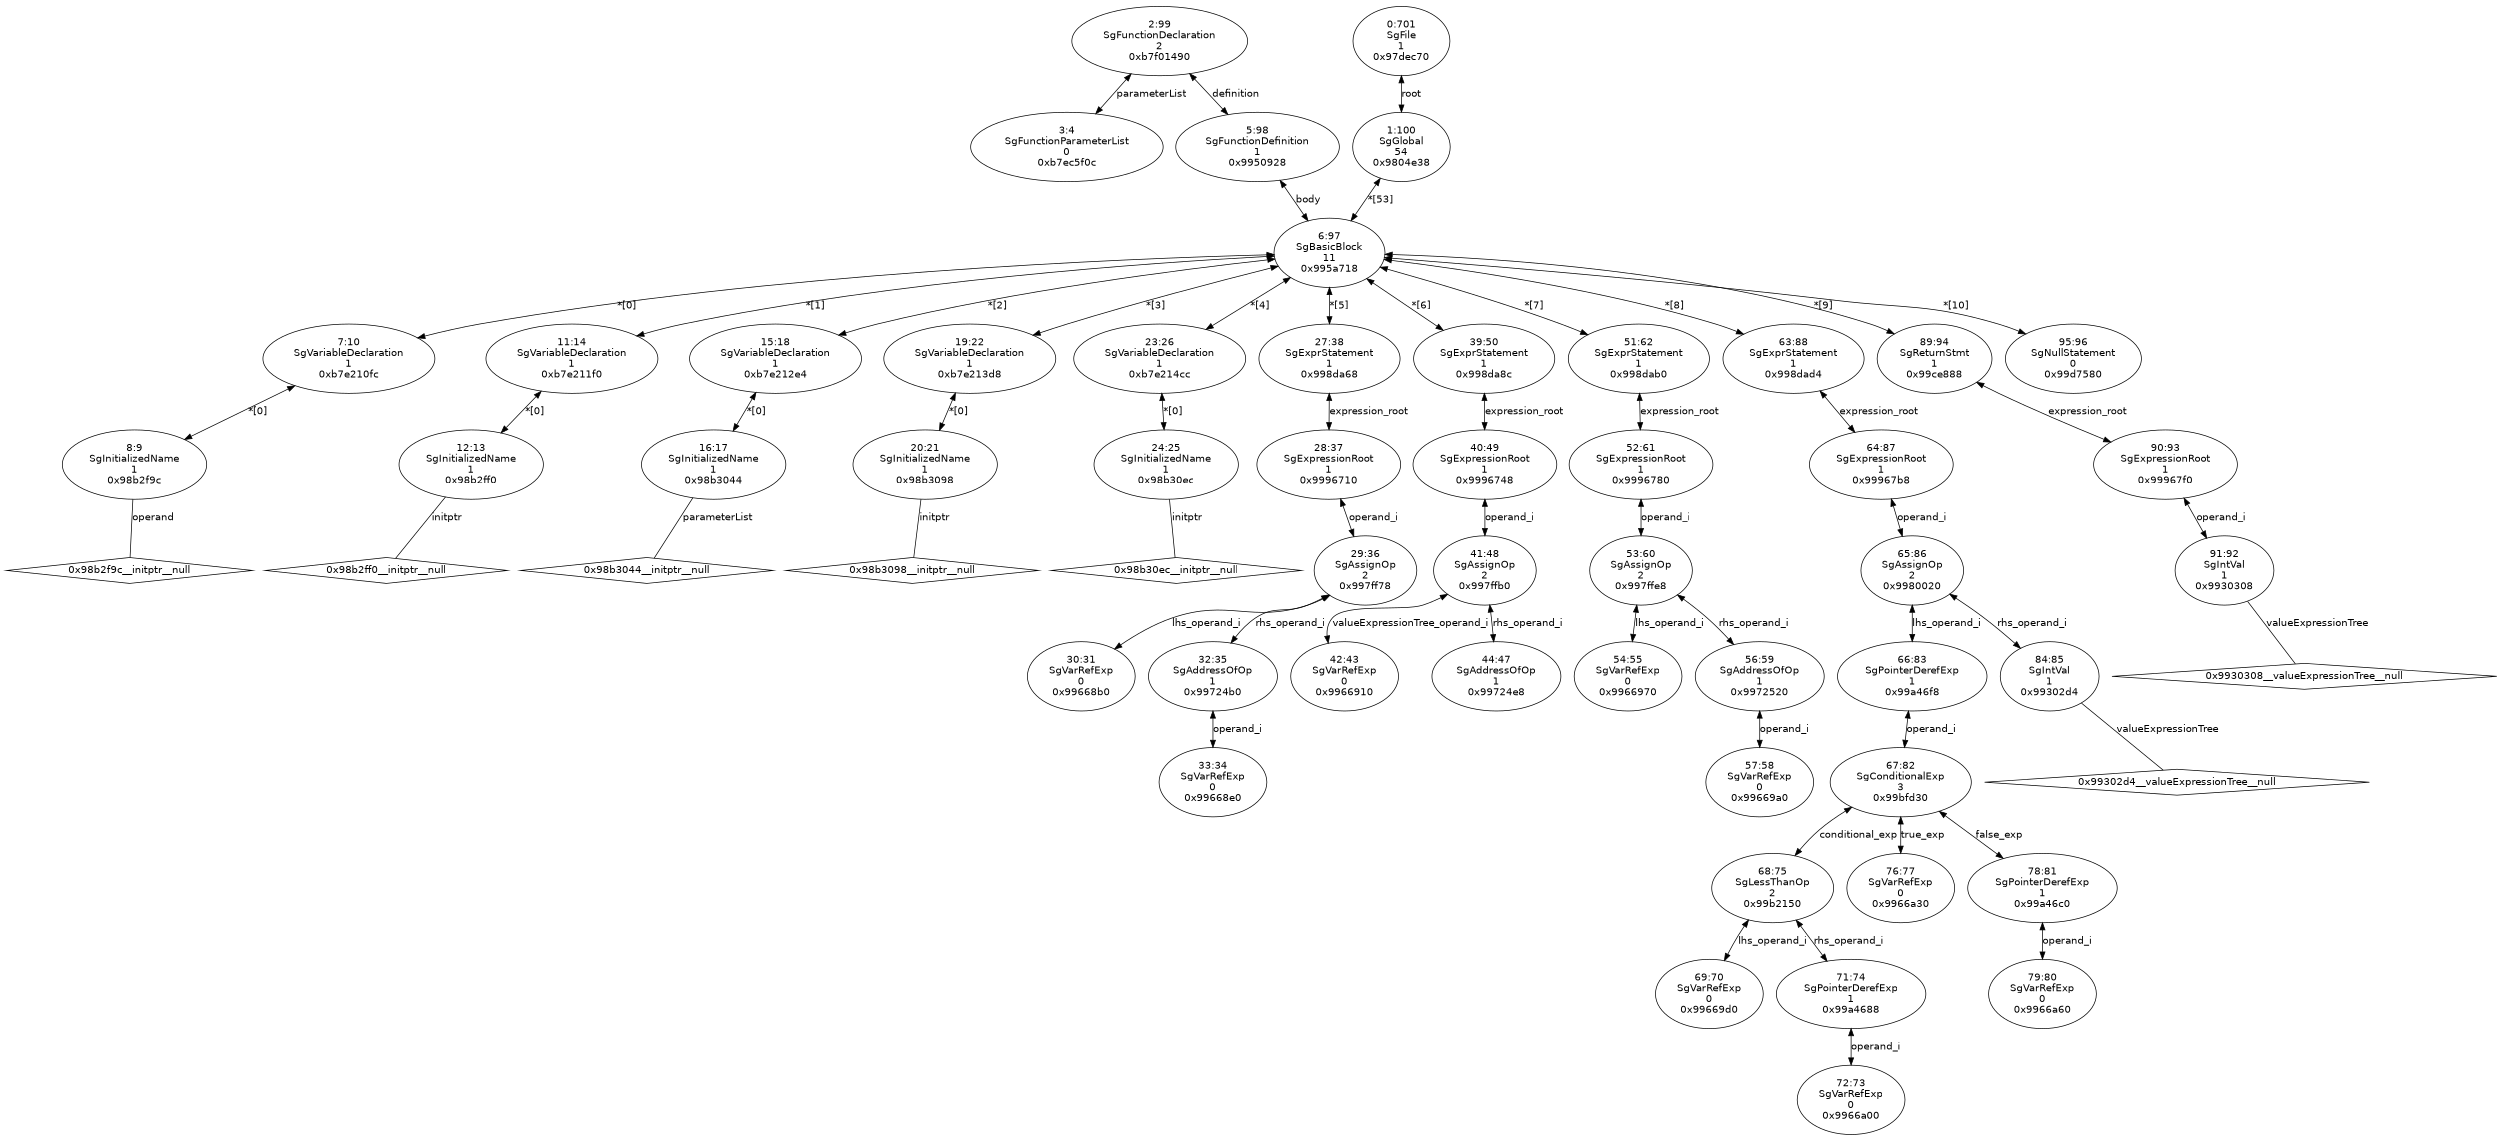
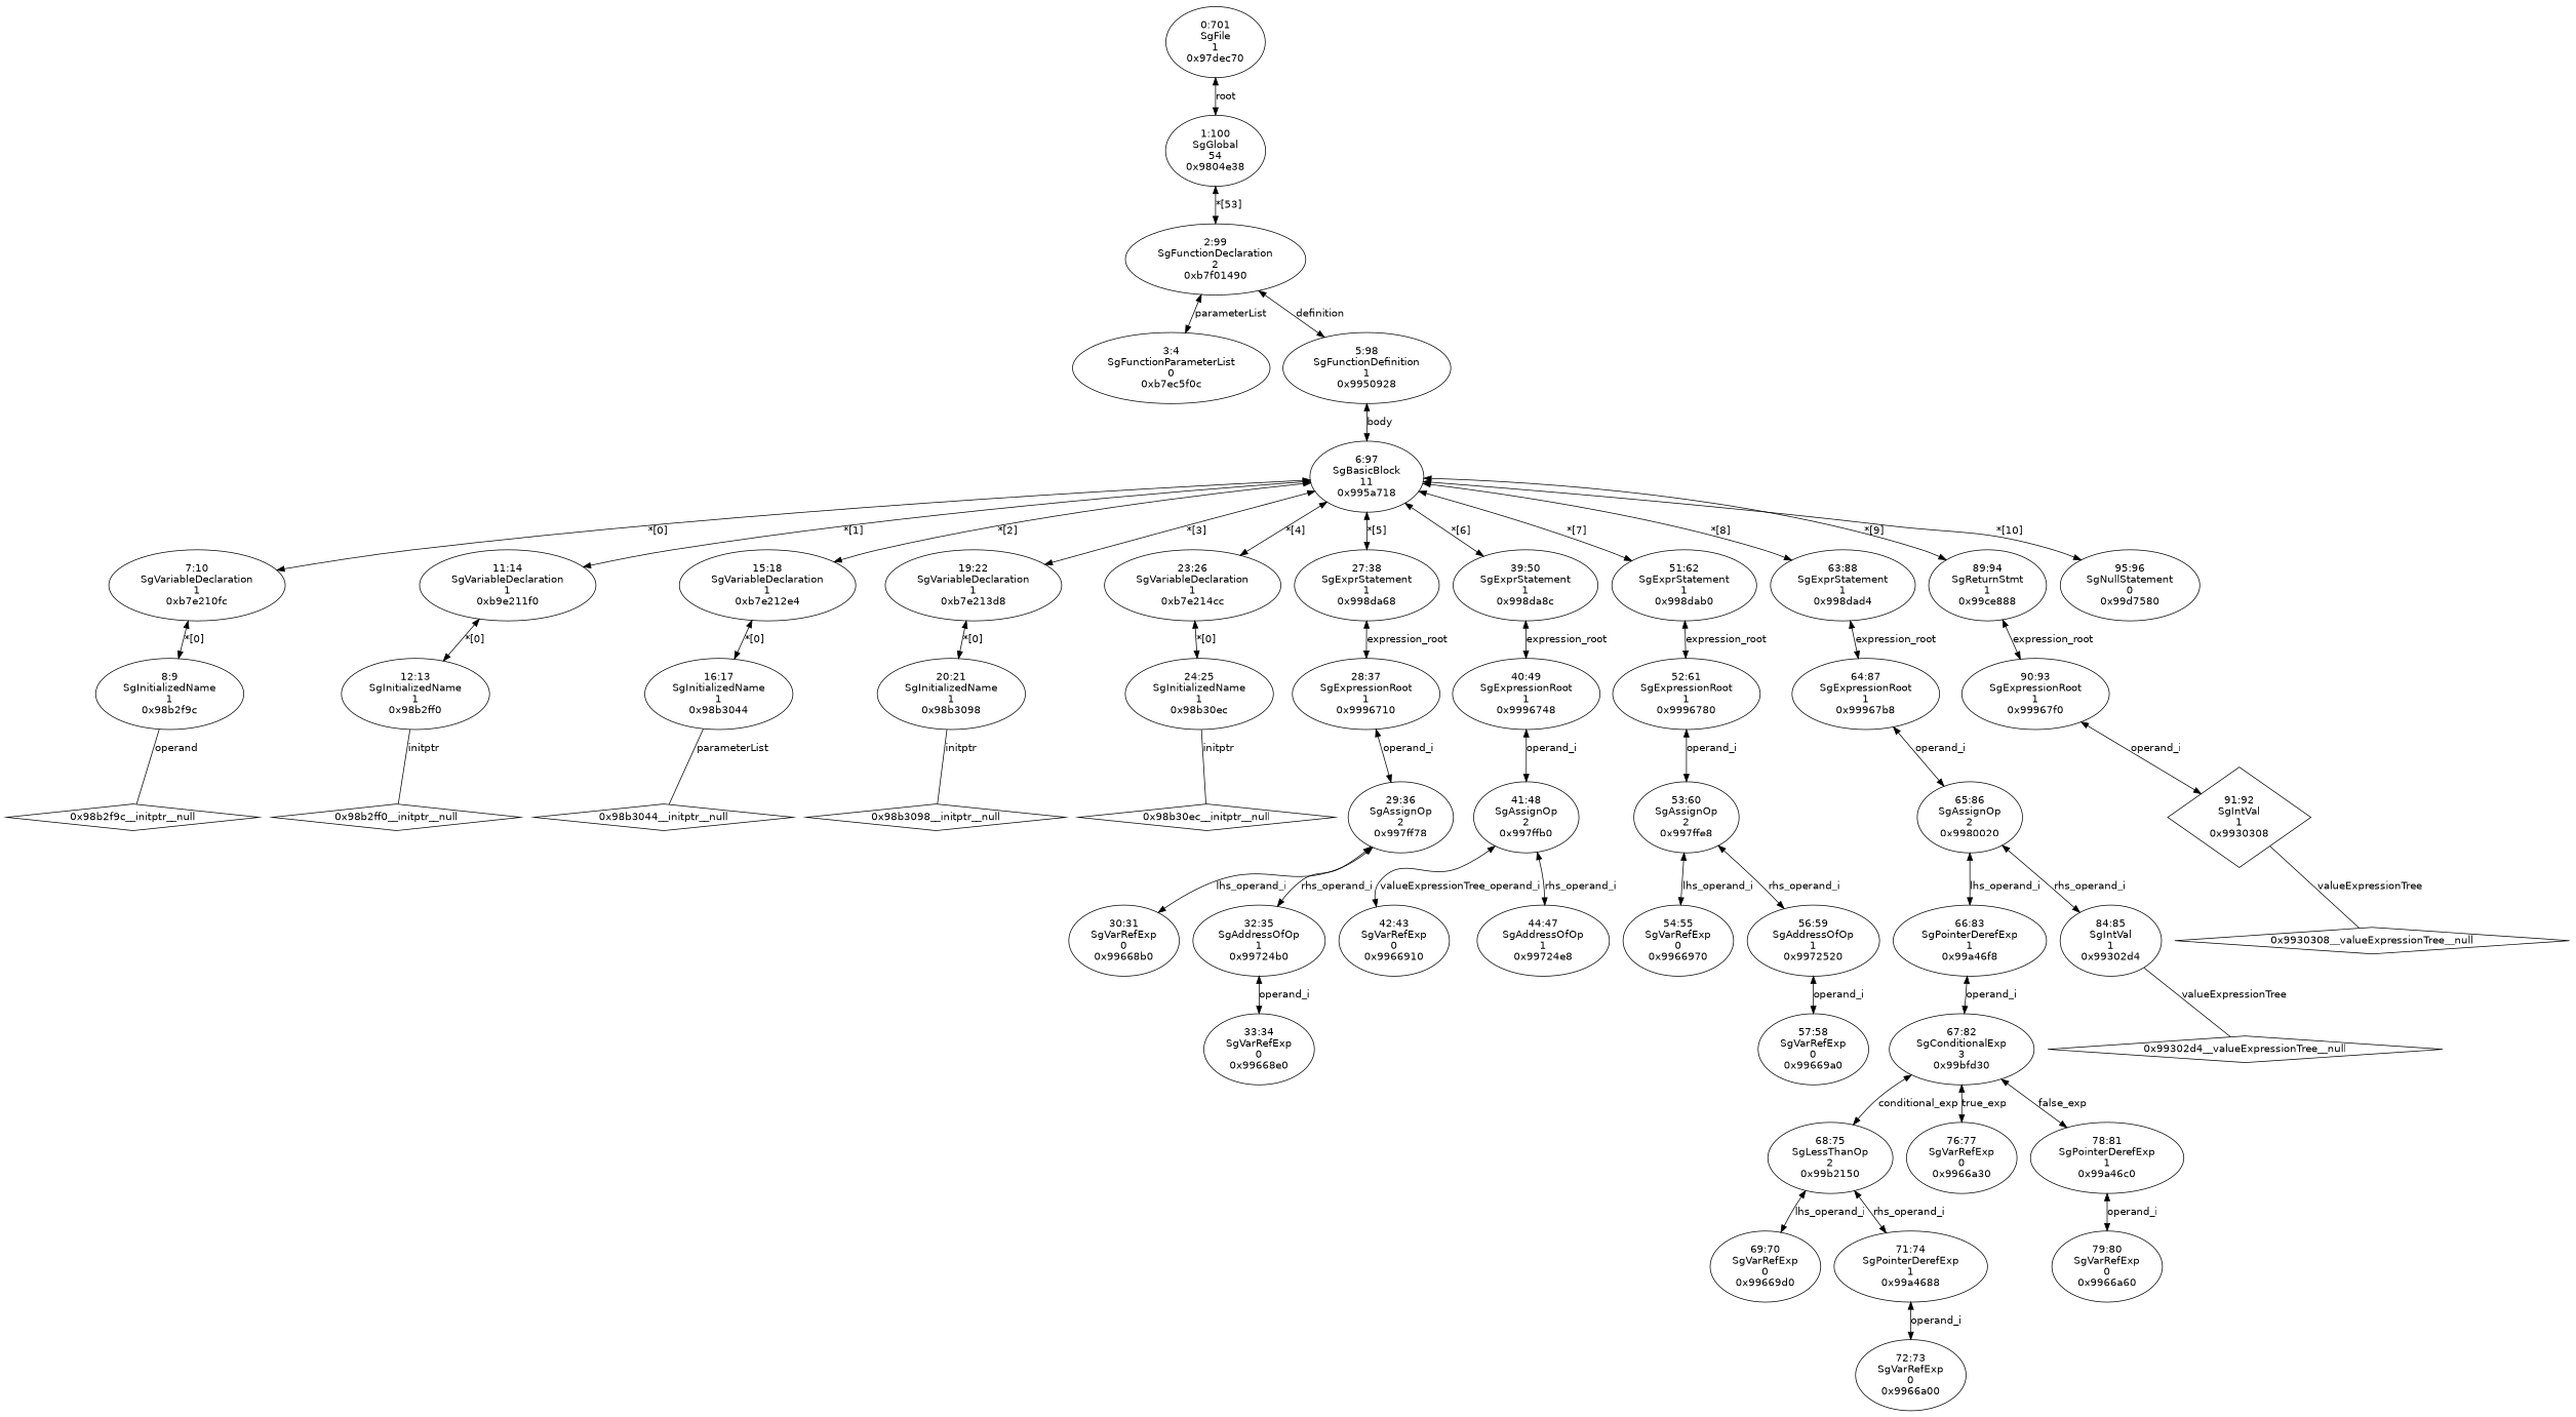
  digraph {
    fontname="DejaVu Sans"
    node [fontname="DejaVu Sans"]
    edge [dir=both fontname="DejaVu Sans"]
    n1 [label="3:4\nSgFunctionParameterList\n0\n0xb7ec5f0c\n"]
    n2 [label="8:9\nSgInitializedName\n1\n0x98b2f9c\n"]
    "0x98b2f9c__initptr__null" [shape=diamond]
    n4 [label="7:10\nSgVariableDeclaration\n1\n0xb7e210fc\n"]
    n5 [label="12:13\nSgInitializedName\n1\n0x98b2ff0\n"]
    "0x98b2ff0__initptr__null" [shape=diamond]
-   n7 [label="11:14\nSgVariableDeclaration\n1\n0xb7e211f0\n"]
+   n7 [label="11:14\nSgVariableDeclaration\n1\n0xb9e211f0\n"]
    n8 [label="16:17\nSgInitializedName\n1\n0x98b3044\n"]
    "0x98b3044__initptr__null" [shape=diamond]
    n10 [label="15:18\nSgVariableDeclaration\n1\n0xb7e212e4\n"]
    n11 [label="20:21\nSgInitializedName\n1\n0x98b3098\n"]
    "0x98b3098__initptr__null" [shape=diamond]
    n13 [label="19:22\nSgVariableDeclaration\n1\n0xb7e213d8\n"]
    n14 [label="24:25\nSgInitializedName\n1\n0x98b30ec\n"]
    "0x98b30ec__initptr__null" [shape=diamond]
    n16 [label="23:26\nSgVariableDeclaration\n1\n0xb7e214cc\n"]
    n17 [label="30:31\nSgVarRefExp\n0\n0x99668b0\n"]
    n18 [label="33:34\nSgVarRefExp\n0\n0x99668e0\n"]
    n19 [label="32:35\nSgAddressOfOp\n1\n0x99724b0\n"]
    n20 [label="29:36\nSgAssignOp\n2\n0x997ff78\n"]
    n21 [label="28:37\nSgExpressionRoot\n1\n0x9996710\n"]
    n22 [label="27:38\nSgExprStatement\n1\n0x998da68\n"]
    n23 [label="42:43\nSgVarRefExp\n0\n0x9966910\n"]
    n24 [label="44:47\nSgAddressOfOp\n1\n0x99724e8\n"]
    n25 [label="41:48\nSgAssignOp\n2\n0x997ffb0\n"]
    n26 [label="40:49\nSgExpressionRoot\n1\n0x9996748\n"]
    n27 [label="39:50\nSgExprStatement\n1\n0x998da8c\n"]
    n28 [label="54:55\nSgVarRefExp\n0\n0x9966970\n"]
    n29 [label="57:58\nSgVarRefExp\n0\n0x99669a0\n"]
    n30 [label="56:59\nSgAddressOfOp\n1\n0x9972520\n"]
    n31 [label="53:60\nSgAssignOp\n2\n0x997ffe8\n"]
    n32 [label="52:61\nSgExpressionRoot\n1\n0x9996780\n"]
    n33 [label="51:62\nSgExprStatement\n1\n0x998dab0\n"]
    n34 [label="69:70\nSgVarRefExp\n0\n0x99669d0\n"]
    n35 [label="72:73\nSgVarRefExp\n0\n0x9966a00\n"]
    n36 [label="71:74\nSgPointerDerefExp\n1\n0x99a4688\n"]
    n37 [label="68:75\nSgLessThanOp\n2\n0x99b2150\n"]
    n38 [label="76:77\nSgVarRefExp\n0\n0x9966a30\n"]
    n39 [label="79:80\nSgVarRefExp\n0\n0x9966a60\n"]
    n40 [label="78:81\nSgPointerDerefExp\n1\n0x99a46c0\n"]
    n41 [label="67:82\nSgConditionalExp\n3\n0x99bfd30\n"]
    n42 [label="66:83\nSgPointerDerefExp\n1\n0x99a46f8\n"]
    n43 [label="84:85\nSgIntVal\n1\n0x99302d4\n"]
    "0x99302d4__valueExpressionTree__null" [shape=diamond]
    n45 [label="65:86\nSgAssignOp\n2\n0x9980020\n"]
    n46 [label="64:87\nSgExpressionRoot\n1\n0x99967b8\n"]
    n47 [label="63:88\nSgExprStatement\n1\n0x998dad4\n"]
-   n48 [label="91:92\nSgIntVal\n1\n0x9930308\n"]
+   n48 [label="91:92\nSgIntVal\n1\n0x9930308\n" shape=diamond]
    "0x9930308__valueExpressionTree__null" [shape=diamond]
    n50 [label="90:93\nSgExpressionRoot\n1\n0x99967f0\n"]
    n51 [label="89:94\nSgReturnStmt\n1\n0x99ce888\n"]
    n52 [label="95:96\nSgNullStatement\n0\n0x99d7580\n"]
    n53 [label="6:97\nSgBasicBlock\n11\n0x995a718\n"]
    n54 [label="5:98\nSgFunctionDefinition\n1\n0x9950928\n"]
    n55 [label="2:99\nSgFunctionDeclaration\n2\n0xb7f01490\n"]
    n56 [label="1:100\nSgGlobal\n54\n0x9804e38\n"]
    n57 [label="0:701\nSgFile\n1\n0x97dec70\n"]
    n2 -> "0x98b2f9c__initptr__null" [dir=none label=operand]
    n4 -> n2 [label="*[0]"]
    n5 -> "0x98b2ff0__initptr__null" [dir=none label=initptr]
    n7 -> n5 [label="*[0]"]
    n8 -> "0x98b3044__initptr__null" [dir=none label=parameterList]
    n10 -> n8 [label="*[0]"]
    n11 -> "0x98b3098__initptr__null" [dir=none label=initptr]
    n13 -> n11 [label="*[0]"]
    n14 -> "0x98b30ec__initptr__null" [dir=none label=initptr]
    n16 -> n14 [label="*[0]"]
    n19 -> n18 [label=operand_i]
    n20 -> n17 [label=lhs_operand_i]
    n20 -> n19 [label=rhs_operand_i]
    n21 -> n20 [label=operand_i]
    n22 -> n21 [label=expression_root]
    n25 -> n23 [label=valueExpressionTree_operand_i]
    n25 -> n24 [label=rhs_operand_i]
    n26 -> n25 [label=operand_i]
    n27 -> n26 [label=expression_root]
    n30 -> n29 [label=operand_i]
    n31 -> n28 [label=lhs_operand_i]
    n31 -> n30 [label=rhs_operand_i]
    n32 -> n31 [label=operand_i]
    n33 -> n32 [label=expression_root]
    n36 -> n35 [label=operand_i]
    n37 -> n34 [label=lhs_operand_i]
    n37 -> n36 [label=rhs_operand_i]
    n40 -> n39 [label=operand_i]
    n41 -> n37 [label=conditional_exp]
    n41 -> n38 [label=true_exp]
    n41 -> n40 [label=false_exp]
    n42 -> n41 [label=operand_i]
    n43 -> "0x99302d4__valueExpressionTree__null" [dir=none label=valueExpressionTree]
    n45 -> n42 [label=lhs_operand_i]
    n45 -> n43 [label=rhs_operand_i]
    n46 -> n45 [label=operand_i]
    n47 -> n46 [label=expression_root]
    n48 -> "0x9930308__valueExpressionTree__null" [dir=none label=valueExpressionTree]
    n50 -> n48 [label=operand_i]
    n51 -> n50 [label=expression_root]
    n53 -> n4 [label="*[0]"]
    n53 -> n7 [label="*[1]"]
    n53 -> n10 [label="*[2]"]
    n53 -> n13 [label="*[3]"]
    n53 -> n16 [label="*[4]"]
    n53 -> n22 [label="*[5]"]
    n53 -> n27 [label="*[6]"]
    n53 -> n33 [label="*[7]"]
    n53 -> n47 [label="*[8]"]
    n53 -> n51 [label="*[9]"]
    n53 -> n52 [label="*[10]"]
    n54 -> n53 [label=body]
    n55 -> n1 [label=parameterList]
    n55 -> n54 [label=definition]
-   n56 -> n53 [label="*[53]"]
+   n56 -> n55 [label="*[53]"]
    n57 -> n56 [label=root]
  }
